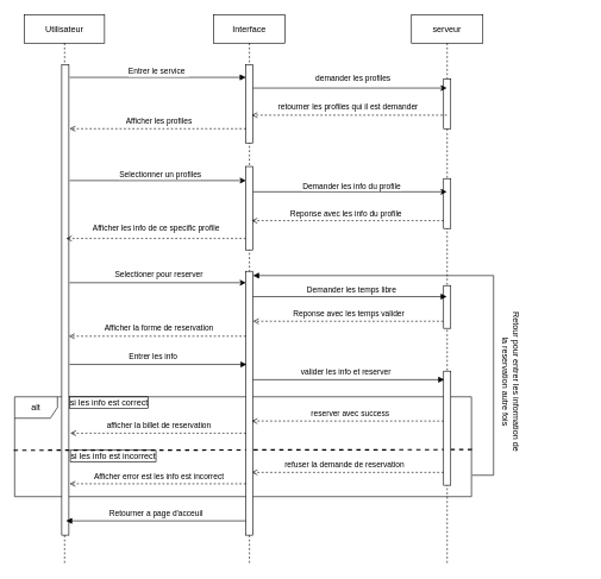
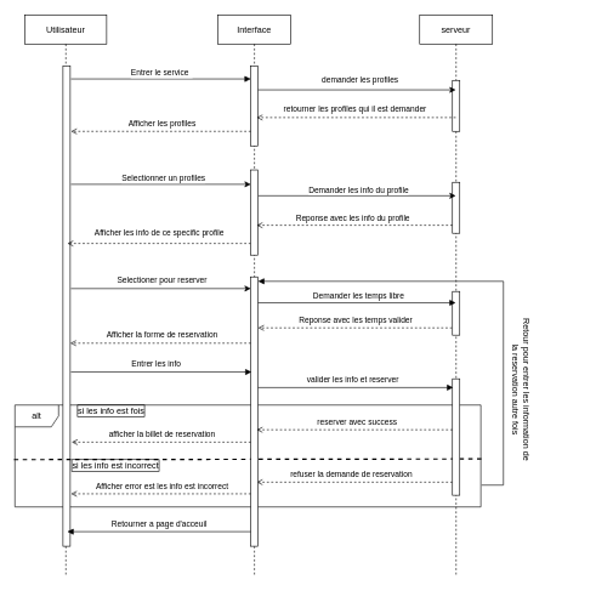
  <mxCell id="0" />
  <mxCell id="1" parent="0" />
  <mxCell id="2" value="Utilisateur" style="shape=umlLifeline;perimeter=lifelinePerimeter;container=1;collapsible=0;recursiveResize=0;rounded=0;shadow=0;strokeWidth=1;" parent="1" vertex="1"><mxGeometry x="34" y="20" width="112" height="770" as="geometry" /></mxCell>
  <mxCell id="3" value="alt" style="shape=umlFrame;whiteSpace=wrap;html=1;" parent="2" vertex="1"><mxGeometry x="-14" y="536" width="640" height="140" as="geometry" /></mxCell>
  <mxCell id="4" value="" style="points=[];perimeter=orthogonalPerimeter;rounded=0;shadow=0;strokeWidth=1;" parent="2" vertex="1"><mxGeometry x="52" y="70" width="10" height="660" as="geometry" /></mxCell>
  <mxCell id="5" value="" style="endArrow=none;dashed=1;html=1;rounded=0;entryX=1.003;entryY=0.529;entryDx=0;entryDy=0;entryPerimeter=0;strokeWidth=2;exitX=-0.002;exitY=0.536;exitDx=0;exitDy=0;exitPerimeter=0;" parent="2" source="3" target="3" edge="1"><mxGeometry width="50" height="50" relative="1" as="geometry"><mxPoint x="33" y="610" as="sourcePoint" /><mxPoint x="240" y="590" as="targetPoint" /></mxGeometry></mxCell>
- <mxCell id="6" value="si les info est correct" style="text;html=1;strokeColor=none;fillColor=none;align=center;verticalAlign=middle;whiteSpace=wrap;rounded=0;labelBorderColor=default;" parent="2" vertex="1"><mxGeometry x="46" y="529" width="145" height="30" as="geometry" /></mxCell>
+ <mxCell id="6" value="si les info est fois" style="text;html=1;strokeColor=none;fillColor=none;align=center;verticalAlign=middle;whiteSpace=wrap;rounded=0;labelBorderColor=default;" parent="2" vertex="1"><mxGeometry x="46" y="529" width="145" height="30" as="geometry" /></mxCell>
  <mxCell id="7" value="refuser la demande de reservation" style="edgeStyle=none;rounded=0;orthogonalLoop=1;jettySize=auto;html=1;entryX=0.8;entryY=0.647;entryDx=0;entryDy=0;entryPerimeter=0;endArrow=open;endFill=0;strokeWidth=1;dashed=1;" parent="2" edge="1"><mxGeometry x="0.034" y="-10" relative="1" as="geometry"><mxPoint x="587" y="642" as="sourcePoint" /><mxPoint x="318" y="642" as="targetPoint" /><mxPoint as="offset" /></mxGeometry></mxCell>
  <mxCell id="8" value="Interface" style="shape=umlLifeline;perimeter=lifelinePerimeter;container=1;collapsible=0;recursiveResize=0;rounded=0;shadow=0;strokeWidth=1;" parent="1" vertex="1"><mxGeometry x="299" y="20" width="100" height="770" as="geometry" /></mxCell>
  <mxCell id="9" value="" style="points=[];perimeter=orthogonalPerimeter;rounded=0;shadow=0;strokeWidth=1;" parent="8" vertex="1"><mxGeometry x="45" y="70" width="10" height="110" as="geometry" /></mxCell>
  <mxCell id="10" value="" style="points=[];perimeter=orthogonalPerimeter;rounded=0;shadow=0;strokeWidth=1;" parent="8" vertex="1"><mxGeometry x="45" y="360" width="10" height="370" as="geometry" /></mxCell>
  <mxCell id="11" value="Reponse avec les temps valider" style="edgeStyle=none;rounded=0;orthogonalLoop=1;jettySize=auto;html=1;endArrow=open;endFill=0;dashed=1;" parent="8" edge="1"><mxGeometry x="0.02" y="-10" relative="1" as="geometry"><mxPoint x="327.5" y="430" as="sourcePoint" /><mxPoint x="55" y="430" as="targetPoint" /><mxPoint as="offset" /></mxGeometry></mxCell>
  <mxCell id="12" value="afficher la billet de reservation" style="edgeStyle=none;rounded=0;orthogonalLoop=1;jettySize=auto;html=1;entryX=1.1;entryY=0.922;entryDx=0;entryDy=0;entryPerimeter=0;dashed=1;endArrow=open;endFill=0;strokeWidth=1;" parent="8" edge="1"><mxGeometry x="-0.008" y="-11" relative="1" as="geometry"><mxPoint x="45" y="587.0" as="sourcePoint" /><mxPoint x="-201" y="587.0" as="targetPoint" /><mxPoint as="offset" /></mxGeometry></mxCell>
  <mxCell id="13" value="Afficher error est les info est incorrect" style="edgeStyle=none;rounded=0;orthogonalLoop=1;jettySize=auto;html=1;entryX=1;entryY=0.825;entryDx=0;entryDy=0;entryPerimeter=0;dashed=1;endArrow=open;endFill=0;strokeWidth=1;" parent="8" edge="1"><mxGeometry x="-0.012" y="-10" relative="1" as="geometry"><mxPoint x="45" y="658" as="sourcePoint" /><mxPoint x="-202" y="658" as="targetPoint" /><mxPoint as="offset" /></mxGeometry></mxCell>
  <mxCell id="14" value="Entrer le service " style="verticalAlign=bottom;endArrow=block;entryX=0;entryY=0;shadow=0;strokeWidth=1;" parent="1" edge="1"><mxGeometry relative="1" as="geometry"><mxPoint x="97" y="108" as="sourcePoint" /><mxPoint x="344" y="108" as="targetPoint" /></mxGeometry></mxCell>
  <mxCell id="15" value="serveur" style="shape=umlLifeline;perimeter=lifelinePerimeter;container=1;collapsible=0;recursiveResize=0;rounded=0;shadow=0;strokeWidth=1;" parent="1" vertex="1"><mxGeometry x="576" y="20" width="100" height="770" as="geometry" /></mxCell>
  <mxCell id="16" value="" style="points=[];perimeter=orthogonalPerimeter;rounded=0;shadow=0;strokeWidth=1;" parent="15" vertex="1"><mxGeometry x="45" y="90" width="10" height="70" as="geometry" /></mxCell>
  <mxCell id="17" value="" style="points=[];perimeter=orthogonalPerimeter;rounded=0;shadow=0;strokeWidth=1;" parent="15" vertex="1"><mxGeometry x="45" y="230" width="10" height="70" as="geometry" /></mxCell>
  <mxCell id="18" style="edgeStyle=none;rounded=0;orthogonalLoop=1;jettySize=auto;html=1;endArrow=open;endFill=0;" parent="15" source="19" target="15" edge="1"><mxGeometry relative="1" as="geometry" /></mxCell>
  <mxCell id="19" value="" style="points=[];perimeter=orthogonalPerimeter;rounded=0;shadow=0;strokeWidth=1;" parent="15" vertex="1"><mxGeometry x="45" y="380" width="10" height="60" as="geometry" /></mxCell>
  <mxCell id="20" value="" style="points=[];perimeter=orthogonalPerimeter;rounded=0;shadow=0;strokeWidth=1;" parent="15" vertex="1"><mxGeometry x="45" y="500" width="10" height="160" as="geometry" /></mxCell>
  <mxCell id="21" value="demander les profiles" style="rounded=0;orthogonalLoop=1;jettySize=auto;html=1;" parent="1" target="15" edge="1"><mxGeometry x="0.031" y="13" relative="1" as="geometry"><mxPoint x="354" y="123" as="sourcePoint" /><mxPoint x="562" y="123" as="targetPoint" /><mxPoint as="offset" /></mxGeometry></mxCell>
  <mxCell id="22" value="retourner les profiles qui il est demander" style="edgeStyle=none;rounded=0;orthogonalLoop=1;jettySize=auto;html=1;endArrow=open;endFill=0;dashed=1;" parent="1" source="15" edge="1"><mxGeometry x="0.017" y="-11" relative="1" as="geometry"><mxPoint x="559" y="161" as="sourcePoint" /><mxPoint x="352" y="161" as="targetPoint" /><mxPoint as="offset" /></mxGeometry></mxCell>
  <mxCell id="23" value="Afficher les profiles" style="edgeStyle=none;rounded=0;orthogonalLoop=1;jettySize=auto;html=1;dashed=1;endArrow=open;endFill=0;" parent="1" edge="1"><mxGeometry x="-0.012" y="-10" relative="1" as="geometry"><mxPoint x="344" y="180" as="sourcePoint" /><mxPoint x="97" y="180" as="targetPoint" /><mxPoint as="offset" /></mxGeometry></mxCell>
  <mxCell id="24" style="edgeStyle=none;rounded=0;orthogonalLoop=1;jettySize=auto;html=1;entryX=1;entryY=0.5;entryDx=0;entryDy=0;dashed=1;endArrow=open;endFill=0;strokeWidth=1;" parent="1" edge="1"><mxGeometry relative="1" as="geometry"><mxPoint x="602" y="200" as="sourcePoint" /><mxPoint x="602" y="200" as="targetPoint" /></mxGeometry></mxCell>
  <mxCell id="25" value="Demander les info du&amp;nbsp;profile" style="edgeStyle=none;rounded=0;orthogonalLoop=1;jettySize=auto;html=1;" parent="1" edge="1"><mxGeometry x="0.017" y="9" relative="1" as="geometry"><mxPoint x="354" y="268.5" as="sourcePoint" /><mxPoint x="625.5" y="268.5" as="targetPoint" /><mxPoint y="1" as="offset" /></mxGeometry></mxCell>
  <mxCell id="26" value="Afficher les info de ce specific profile" style="edgeStyle=none;rounded=0;orthogonalLoop=1;jettySize=auto;html=1;dashed=1;endArrow=open;endFill=0;" parent="1" edge="1"><mxGeometry y="-14" relative="1" as="geometry"><mxPoint x="344" y="334.02" as="sourcePoint" /><mxPoint x="92" y="334" as="targetPoint" /><mxPoint as="offset" /></mxGeometry></mxCell>
  <mxCell id="27" value="" style="points=[];perimeter=orthogonalPerimeter;rounded=0;shadow=0;strokeWidth=1;" parent="1" vertex="1"><mxGeometry x="344" y="233" width="10" height="117" as="geometry" /></mxCell>
  <mxCell id="28" value="Selectionner un profiles" style="rounded=0;orthogonalLoop=1;jettySize=auto;html=1;" parent="1" target="27" edge="1"><mxGeometry x="0.025" y="8" relative="1" as="geometry"><mxPoint x="97" y="252.753" as="sourcePoint" /><mxPoint x="341" y="252.753" as="targetPoint" /><mxPoint as="offset" /></mxGeometry></mxCell>
  <mxCell id="29" value="Reponse avec les info du profile" style="edgeStyle=none;rounded=0;orthogonalLoop=1;jettySize=auto;html=1;dashed=1;endArrow=open;endFill=0;" parent="1" edge="1"><mxGeometry x="0.02" y="-9" relative="1" as="geometry"><mxPoint x="621" y="309" as="sourcePoint" /><mxPoint x="352" y="309" as="targetPoint" /><mxPoint as="offset" /></mxGeometry></mxCell>
  <mxCell id="30" value="Selectioner pour reserver" style="edgeStyle=none;rounded=0;orthogonalLoop=1;jettySize=auto;html=1;" parent="1" edge="1"><mxGeometry x="0.012" y="11" relative="1" as="geometry"><mxPoint x="97" y="396" as="sourcePoint" /><mxPoint x="344" y="396" as="targetPoint" /><mxPoint as="offset" /></mxGeometry></mxCell>
  <mxCell id="31" value="Demander les temps libre" style="edgeStyle=none;rounded=0;orthogonalLoop=1;jettySize=auto;html=1;endArrow=block;endFill=1;" parent="1" edge="1"><mxGeometry x="0.017" y="11" relative="1" as="geometry"><mxPoint x="354" y="415.5" as="sourcePoint" /><mxPoint x="625.5" y="415.5" as="targetPoint" /><mxPoint y="1" as="offset" /></mxGeometry></mxCell>
  <mxCell id="32" value="Afficher la forme de reservation" style="edgeStyle=none;rounded=0;orthogonalLoop=1;jettySize=auto;html=1;dashed=1;endArrow=open;endFill=0;entryX=0.9;entryY=0.696;entryDx=0;entryDy=0;entryPerimeter=0;" parent="1" edge="1"><mxGeometry x="-0.016" y="-11" relative="1" as="geometry"><mxPoint x="344" y="471" as="sourcePoint" /><mxPoint x="96" y="471" as="targetPoint" /><mxPoint as="offset" /></mxGeometry></mxCell>
  <mxCell id="33" value="Entrer les info" style="edgeStyle=none;rounded=0;orthogonalLoop=1;jettySize=auto;html=1;entryX=0.1;entryY=0.771;entryDx=0;entryDy=0;entryPerimeter=0;endArrow=block;endFill=1;" parent="1" edge="1"><mxGeometry x="-0.053" y="11" relative="1" as="geometry"><mxPoint x="97" y="510.62" as="sourcePoint" /><mxPoint x="345" y="510.62" as="targetPoint" /><mxPoint as="offset" /></mxGeometry></mxCell>
  <mxCell id="34" value="valider les info et reserver" style="edgeStyle=none;rounded=0;orthogonalLoop=1;jettySize=auto;html=1;endArrow=block;endFill=1;" parent="1" edge="1"><mxGeometry x="-0.03" y="10" relative="1" as="geometry"><mxPoint x="354" y="532.03" as="sourcePoint" /><mxPoint x="622" y="532" as="targetPoint" /><mxPoint as="offset" /></mxGeometry></mxCell>
  <mxCell id="35" value="reserver avec success" style="edgeStyle=none;rounded=0;orthogonalLoop=1;jettySize=auto;html=1;dashed=1;endArrow=open;endFill=0;strokeWidth=1;" parent="1" edge="1"><mxGeometry x="-0.026" y="-11" relative="1" as="geometry"><mxPoint x="621" y="590" as="sourcePoint" /><mxPoint x="352" y="590" as="targetPoint" /><mxPoint as="offset" /></mxGeometry></mxCell>
  <mxCell id="36" value="Retourner a page d'acceuil" style="edgeStyle=none;rounded=0;orthogonalLoop=1;jettySize=auto;html=1;endArrow=block;endFill=1;strokeWidth=1;" parent="1" source="10" edge="1"><mxGeometry y="-10" relative="1" as="geometry"><mxPoint x="92" y="730" as="targetPoint" /><mxPoint as="offset" /></mxGeometry></mxCell>
  <mxCell id="37" value="si les info est incorrect" style="text;html=1;strokeColor=none;fillColor=none;align=center;verticalAlign=middle;whiteSpace=wrap;rounded=0;labelBorderColor=default;" parent="1" vertex="1"><mxGeometry x="86" y="624" width="145" height="30" as="geometry" /></mxCell>
  <mxCell id="38" value="Retour pour entrer les information de la reservation autre fois" style="text;html=1;strokeColor=none;fillColor=none;align=center;verticalAlign=middle;whiteSpace=wrap;rounded=0;labelBorderColor=none;rotation=90;" parent="1" vertex="1"><mxGeometry x="612" y="520" width="208" height="30" as="geometry" /></mxCell>
  <mxCell id="39" style="edgeStyle=orthogonalEdgeStyle;rounded=0;orthogonalLoop=1;jettySize=auto;html=1;entryX=1.1;entryY=0.027;entryDx=0;entryDy=0;entryPerimeter=0;endArrow=block;endFill=1;strokeWidth=1;" parent="1" edge="1"><mxGeometry relative="1" as="geometry"><mxPoint x="661" y="666" as="sourcePoint" /><mxPoint x="354" y="385.99" as="targetPoint" /><Array as="points"><mxPoint x="691" y="666" /><mxPoint x="691" y="386" /></Array></mxGeometry></mxCell>
